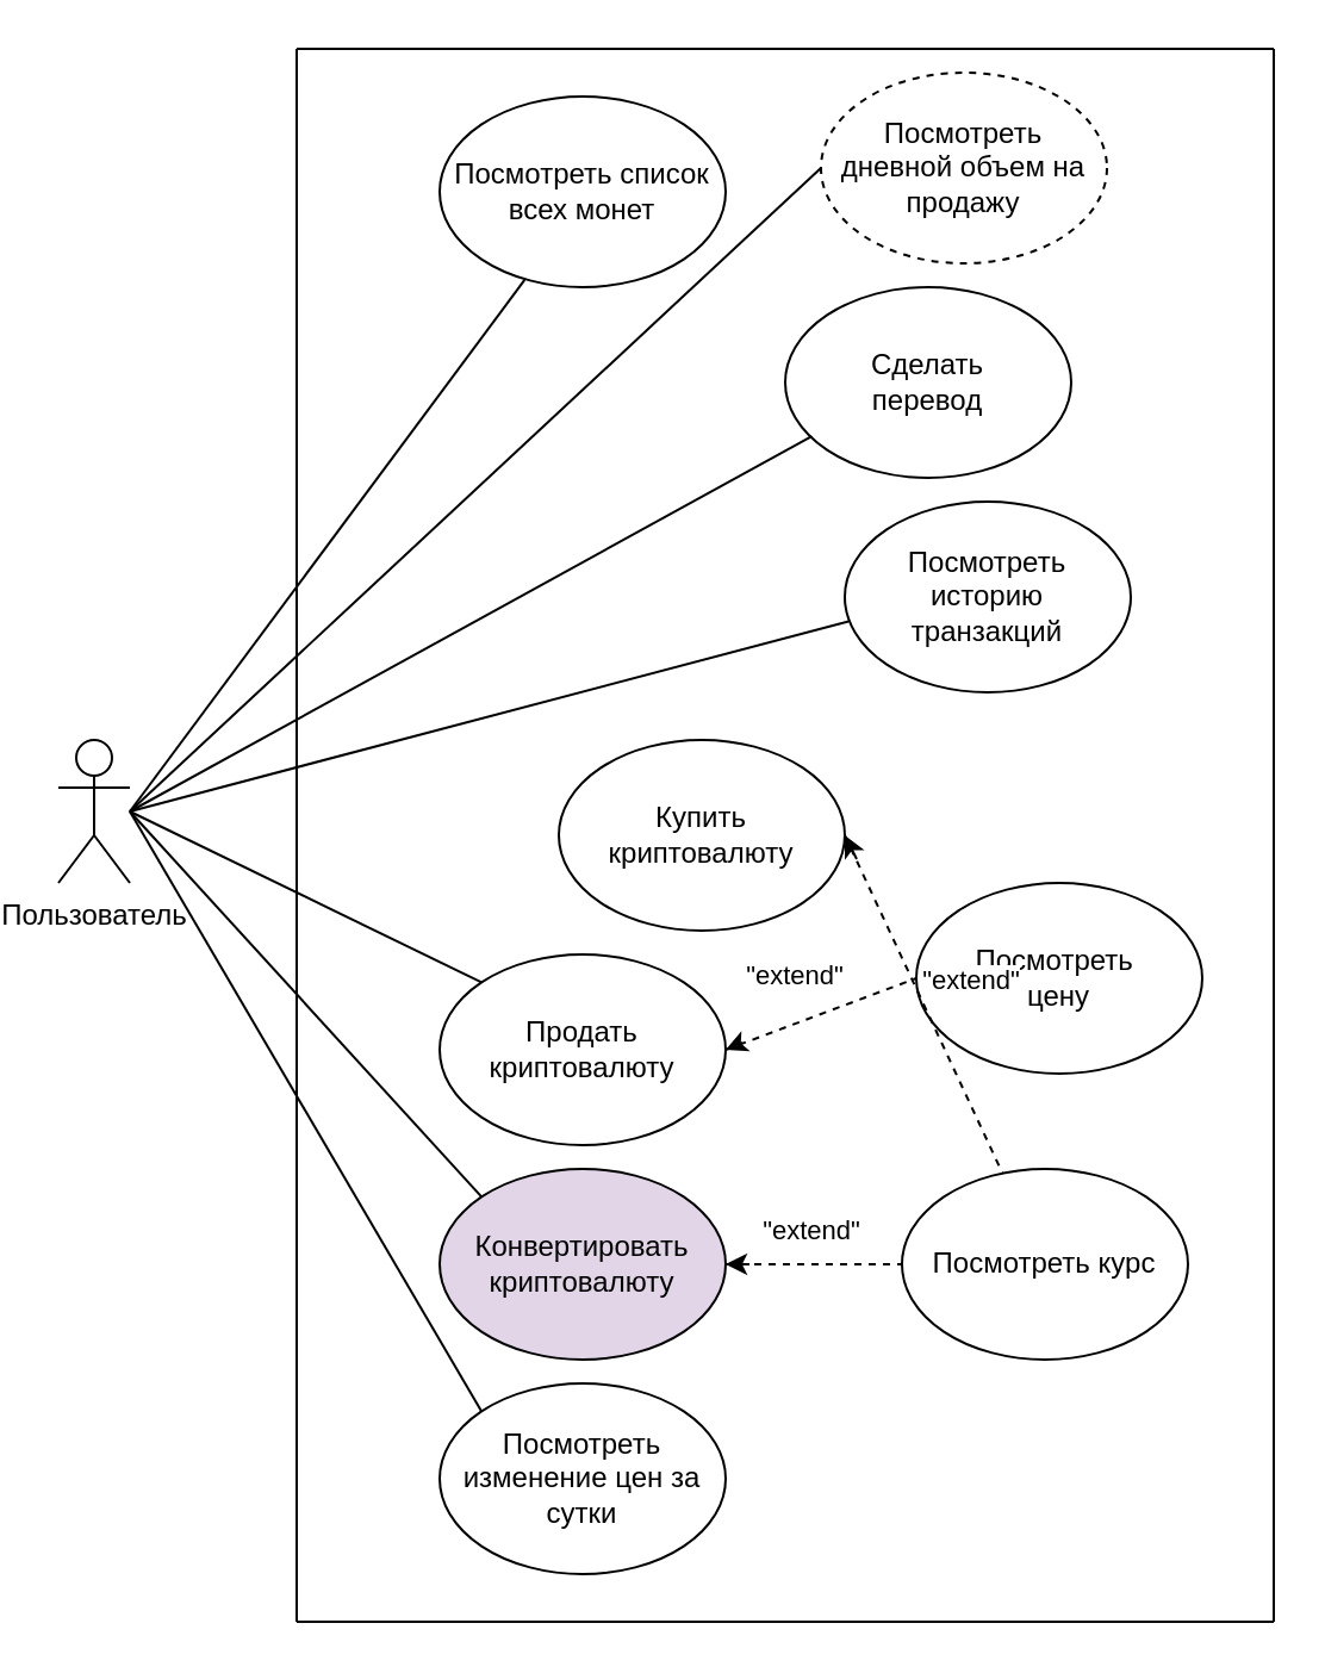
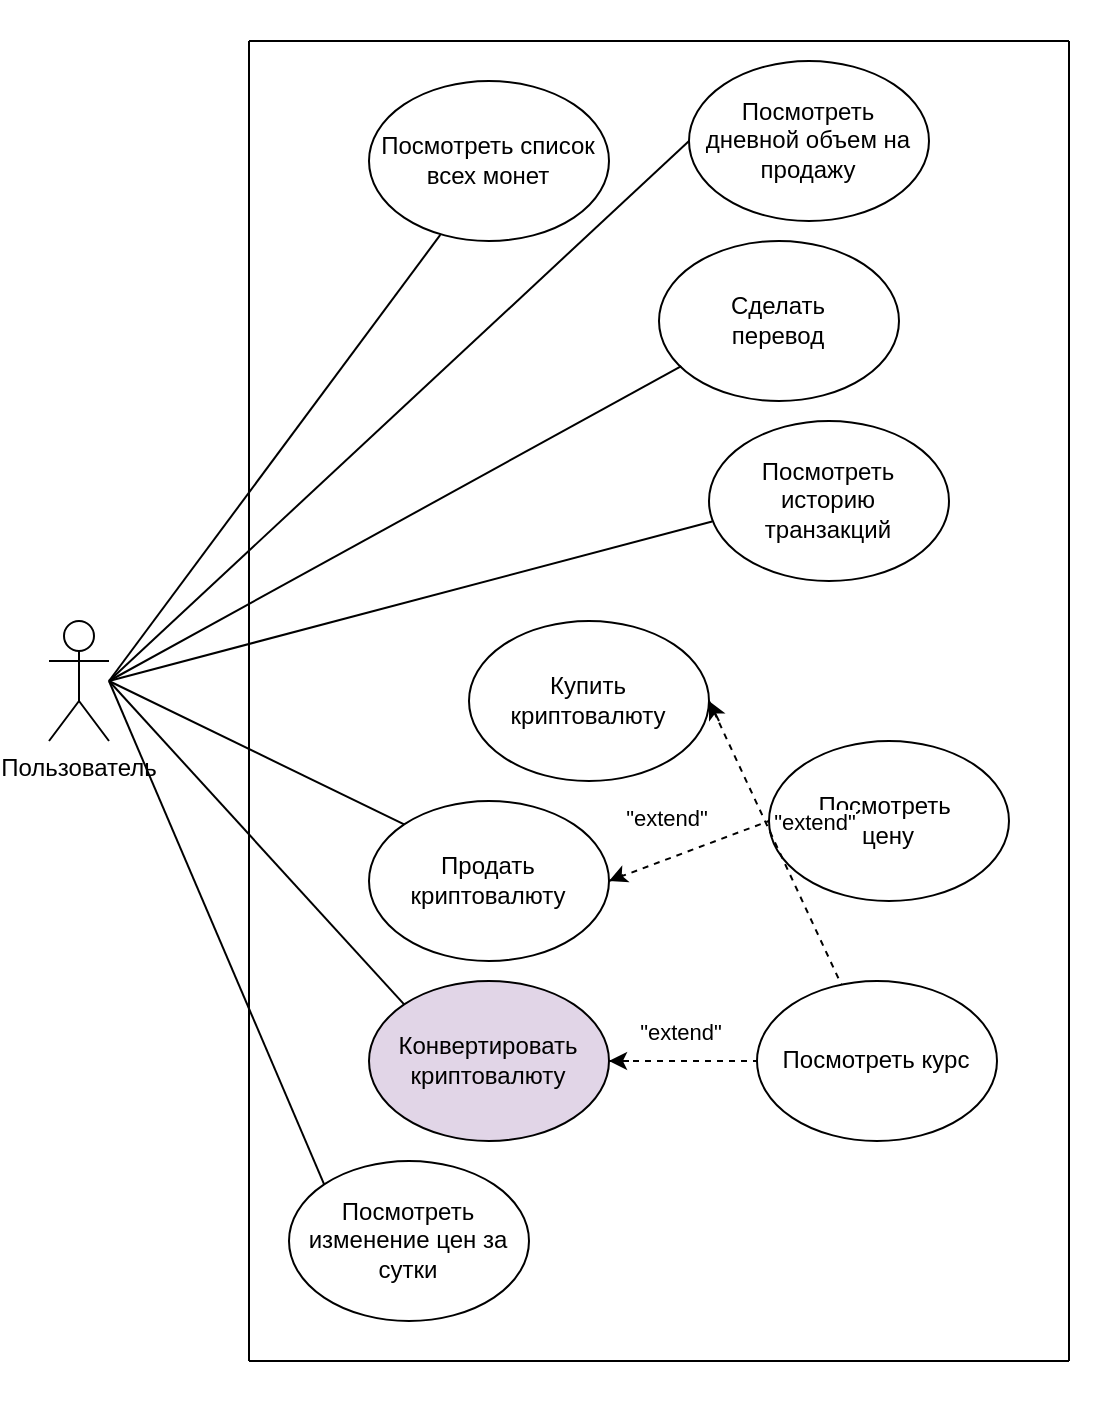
  <mxCell id="0" />
  <mxCell id="1" parent="0" />
  <mxCell id="2" value="Пользователь" style="shape=umlActor;verticalLabelPosition=bottom;verticalAlign=top;html=1;outlineConnect=0;" parent="1" vertex="1"><mxGeometry x="20" y="310" width="30" height="60" as="geometry" /></mxCell>
  <mxCell id="3" value="Купить&lt;br&gt;криптовалюту" style="ellipse;whiteSpace=wrap;html=1;" parent="1" vertex="1"><mxGeometry x="230" y="310" width="120" height="80" as="geometry" /></mxCell>
  <mxCell id="4" value="Продать&lt;br&gt;криптовалюту" style="ellipse;whiteSpace=wrap;html=1;" parent="1" vertex="1"><mxGeometry x="180" y="400" width="120" height="80" as="geometry" /></mxCell>
  <mxCell id="5" value="Конвертировать&lt;br&gt;криптовалюту" style="ellipse;whiteSpace=wrap;html=1;fillColor=#e1d5e7;" parent="1" vertex="1"><mxGeometry x="180" y="490" width="120" height="80" as="geometry" /></mxCell>
  <mxCell id="6" value="Сделать &lt;br&gt;перевод" style="ellipse;whiteSpace=wrap;html=1;" parent="1" vertex="1"><mxGeometry x="325" y="120" width="120" height="80" as="geometry" /></mxCell>
- <mxCell id="7" value="Посмотреть &lt;br&gt;дневной объем на продажу" style="ellipse;whiteSpace=wrap;html=1;dashed=1;" parent="1" vertex="1"><mxGeometry x="340" y="30" width="120" height="80" as="geometry" /></mxCell>
- <mxCell id="8" value="Посмотреть изменение цен за сутки" style="ellipse;whiteSpace=wrap;html=1;" parent="1" vertex="1"><mxGeometry x="180" y="580" width="120" height="80" as="geometry" /></mxCell>
+ <mxCell id="7" value="Посмотреть &lt;br&gt;дневной объем на продажу" style="ellipse;whiteSpace=wrap;html=1;" parent="1" vertex="1"><mxGeometry x="340" y="30" width="120" height="80" as="geometry" /></mxCell>
+ <mxCell id="8" value="Посмотреть изменение цен за сутки" style="ellipse;whiteSpace=wrap;html=1;" parent="1" vertex="1"><mxGeometry x="140" y="580" width="120" height="80" as="geometry" /></mxCell>
  <mxCell id="9" value="Посмотреть курс" style="ellipse;whiteSpace=wrap;html=1;" parent="1" vertex="1"><mxGeometry x="374" y="490" width="120" height="80" as="geometry" /></mxCell>
  <mxCell id="10" value="Посмотреть&amp;nbsp;&lt;br&gt;цену" style="ellipse;whiteSpace=wrap;html=1;" parent="1" vertex="1"><mxGeometry x="380" y="370" width="120" height="80" as="geometry" /></mxCell>
  <mxCell id="11" value="" style="endArrow=none;html=1;rounded=0;entryX=0.093;entryY=0.782;entryDx=0;entryDy=0;entryPerimeter=0;" parent="1" target="6" edge="1"><mxGeometry width="50" height="50" relative="1" as="geometry"><mxPoint x="50" y="340" as="sourcePoint" /><mxPoint x="400" y="360" as="targetPoint" /></mxGeometry></mxCell>
  <mxCell id="12" value="" style="endArrow=none;html=1;rounded=0;entryX=0;entryY=0.5;entryDx=0;entryDy=0;" parent="1" target="7" edge="1"><mxGeometry width="50" height="50" relative="1" as="geometry"><mxPoint x="50" y="340" as="sourcePoint" /><mxPoint x="400" y="360" as="targetPoint" /></mxGeometry></mxCell>
  <mxCell id="13" value="" style="endArrow=none;html=1;rounded=0;exitX=0;exitY=0;exitDx=0;exitDy=0;" parent="1" source="4" edge="1"><mxGeometry width="50" height="50" relative="1" as="geometry"><mxPoint x="350" y="410" as="sourcePoint" /><mxPoint x="50" y="340" as="targetPoint" /></mxGeometry></mxCell>
  <mxCell id="14" value="" style="endArrow=none;html=1;rounded=0;entryX=0;entryY=0;entryDx=0;entryDy=0;" parent="1" target="5" edge="1"><mxGeometry width="50" height="50" relative="1" as="geometry"><mxPoint x="50" y="340" as="sourcePoint" /><mxPoint x="400" y="480" as="targetPoint" /></mxGeometry></mxCell>
  <mxCell id="15" value="" style="endArrow=none;html=1;rounded=0;entryX=0;entryY=0;entryDx=0;entryDy=0;" parent="1" target="8" edge="1"><mxGeometry width="50" height="50" relative="1" as="geometry"><mxPoint x="50" y="340" as="sourcePoint" /><mxPoint x="400" y="480" as="targetPoint" /></mxGeometry></mxCell>
  <mxCell id="16" value="&quot;extend&quot;" style="endArrow=none;dashed=1;html=1;rounded=0;exitX=1;exitY=0.5;exitDx=0;exitDy=0;entryX=0;entryY=0.5;entryDx=0;entryDy=0;" parent="1" source="5" target="9" edge="1"><mxGeometry x="-0.027" y="14" width="50" height="50" relative="1" as="geometry"><mxPoint x="350" y="530" as="sourcePoint" /><mxPoint x="400" y="480" as="targetPoint" /><mxPoint as="offset" /></mxGeometry></mxCell>
  <mxCell id="17" value="&quot;extend&quot;" style="endArrow=none;dashed=1;html=1;rounded=0;exitX=1;exitY=0.5;exitDx=0;exitDy=0;entryX=0;entryY=0.5;entryDx=0;entryDy=0;" parent="1" source="4" target="10" edge="1"><mxGeometry x="-0.102" y="19" width="50" height="50" relative="1" as="geometry"><mxPoint x="310" y="565" as="sourcePoint" /><mxPoint x="384" y="565" as="targetPoint" /><mxPoint as="offset" /></mxGeometry></mxCell>
  <mxCell id="18" value="&quot;extend&quot;" style="endArrow=none;dashed=1;html=1;rounded=0;exitX=1;exitY=0.5;exitDx=0;exitDy=0;" parent="1" source="3" edge="1" target="9"><mxGeometry x="-0.009" y="22" width="50" height="50" relative="1" as="geometry"><mxPoint x="320" y="575" as="sourcePoint" /><mxPoint x="370" y="390" as="targetPoint" /><mxPoint as="offset" /></mxGeometry></mxCell>
  <mxCell id="19" value="Посмотреть список всех монет" style="ellipse;whiteSpace=wrap;html=1;" parent="1" vertex="1"><mxGeometry x="180" y="40" width="120" height="80" as="geometry" /></mxCell>
  <mxCell id="20" value="" style="endArrow=none;html=1;rounded=0;entryX=0.297;entryY=0.962;entryDx=0;entryDy=0;entryPerimeter=0;" parent="1" target="19" edge="1"><mxGeometry width="50" height="50" relative="1" as="geometry"><mxPoint x="50" y="340" as="sourcePoint" /><mxPoint x="400" y="260" as="targetPoint" /></mxGeometry></mxCell>
  <mxCell id="21" value="" style="endArrow=none;html=1;rounded=0;" parent="1" edge="1"><mxGeometry width="50" height="50" relative="1" as="geometry"><mxPoint x="530" y="680" as="sourcePoint" /><mxPoint x="530" y="20" as="targetPoint" /></mxGeometry></mxCell>
  <mxCell id="22" value="" style="endArrow=none;html=1;rounded=0;" parent="1" edge="1"><mxGeometry width="50" height="50" relative="1" as="geometry"><mxPoint x="120" y="20" as="sourcePoint" /><mxPoint x="530" y="20" as="targetPoint" /></mxGeometry></mxCell>
  <mxCell id="23" value="" style="endArrow=none;html=1;rounded=0;" parent="1" edge="1"><mxGeometry width="50" height="50" relative="1" as="geometry"><mxPoint x="120" y="680" as="sourcePoint" /><mxPoint x="120" y="20" as="targetPoint" /></mxGeometry></mxCell>
  <mxCell id="24" value="" style="endArrow=none;html=1;rounded=0;" parent="1" edge="1"><mxGeometry width="50" height="50" relative="1" as="geometry"><mxPoint x="120" y="680" as="sourcePoint" /><mxPoint x="530" y="680" as="targetPoint" /></mxGeometry></mxCell>
  <mxCell id="25" value="Посмотреть &lt;br&gt;историю &lt;br&gt;транзакций" style="ellipse;whiteSpace=wrap;html=1;" vertex="1" parent="1"><mxGeometry x="350" y="210" width="120" height="80" as="geometry" /></mxCell>
  <mxCell id="26" value="" style="endArrow=none;html=1;rounded=0;exitX=0.013;exitY=0.628;exitDx=0;exitDy=0;exitPerimeter=0;" edge="1" parent="1" source="25"><mxGeometry width="50" height="50" relative="1" as="geometry"><mxPoint x="330" y="340" as="sourcePoint" /><mxPoint x="50" y="340" as="targetPoint" /></mxGeometry></mxCell>
  <mxCell id="27" value="" style="endArrow=classic;html=1;rounded=0;" edge="1" parent="1"><mxGeometry width="50" height="50" relative="1" as="geometry"><mxPoint x="310" y="530" as="sourcePoint" /><mxPoint x="300" y="530" as="targetPoint" /></mxGeometry></mxCell>
  <mxCell id="28" value="" style="endArrow=classic;html=1;rounded=0;entryX=1;entryY=0.5;entryDx=0;entryDy=0;" edge="1" parent="1" target="3"><mxGeometry width="50" height="50" relative="1" as="geometry"><mxPoint x="355" y="360" as="sourcePoint" /><mxPoint x="350" y="380" as="targetPoint" /></mxGeometry></mxCell>
  <mxCell id="29" value="" style="endArrow=classic;html=1;rounded=0;entryX=1;entryY=0.5;entryDx=0;entryDy=0;" edge="1" parent="1" target="4"><mxGeometry width="50" height="50" relative="1" as="geometry"><mxPoint x="307" y="437" as="sourcePoint" /><mxPoint x="360" y="360" as="targetPoint" /></mxGeometry></mxCell>
